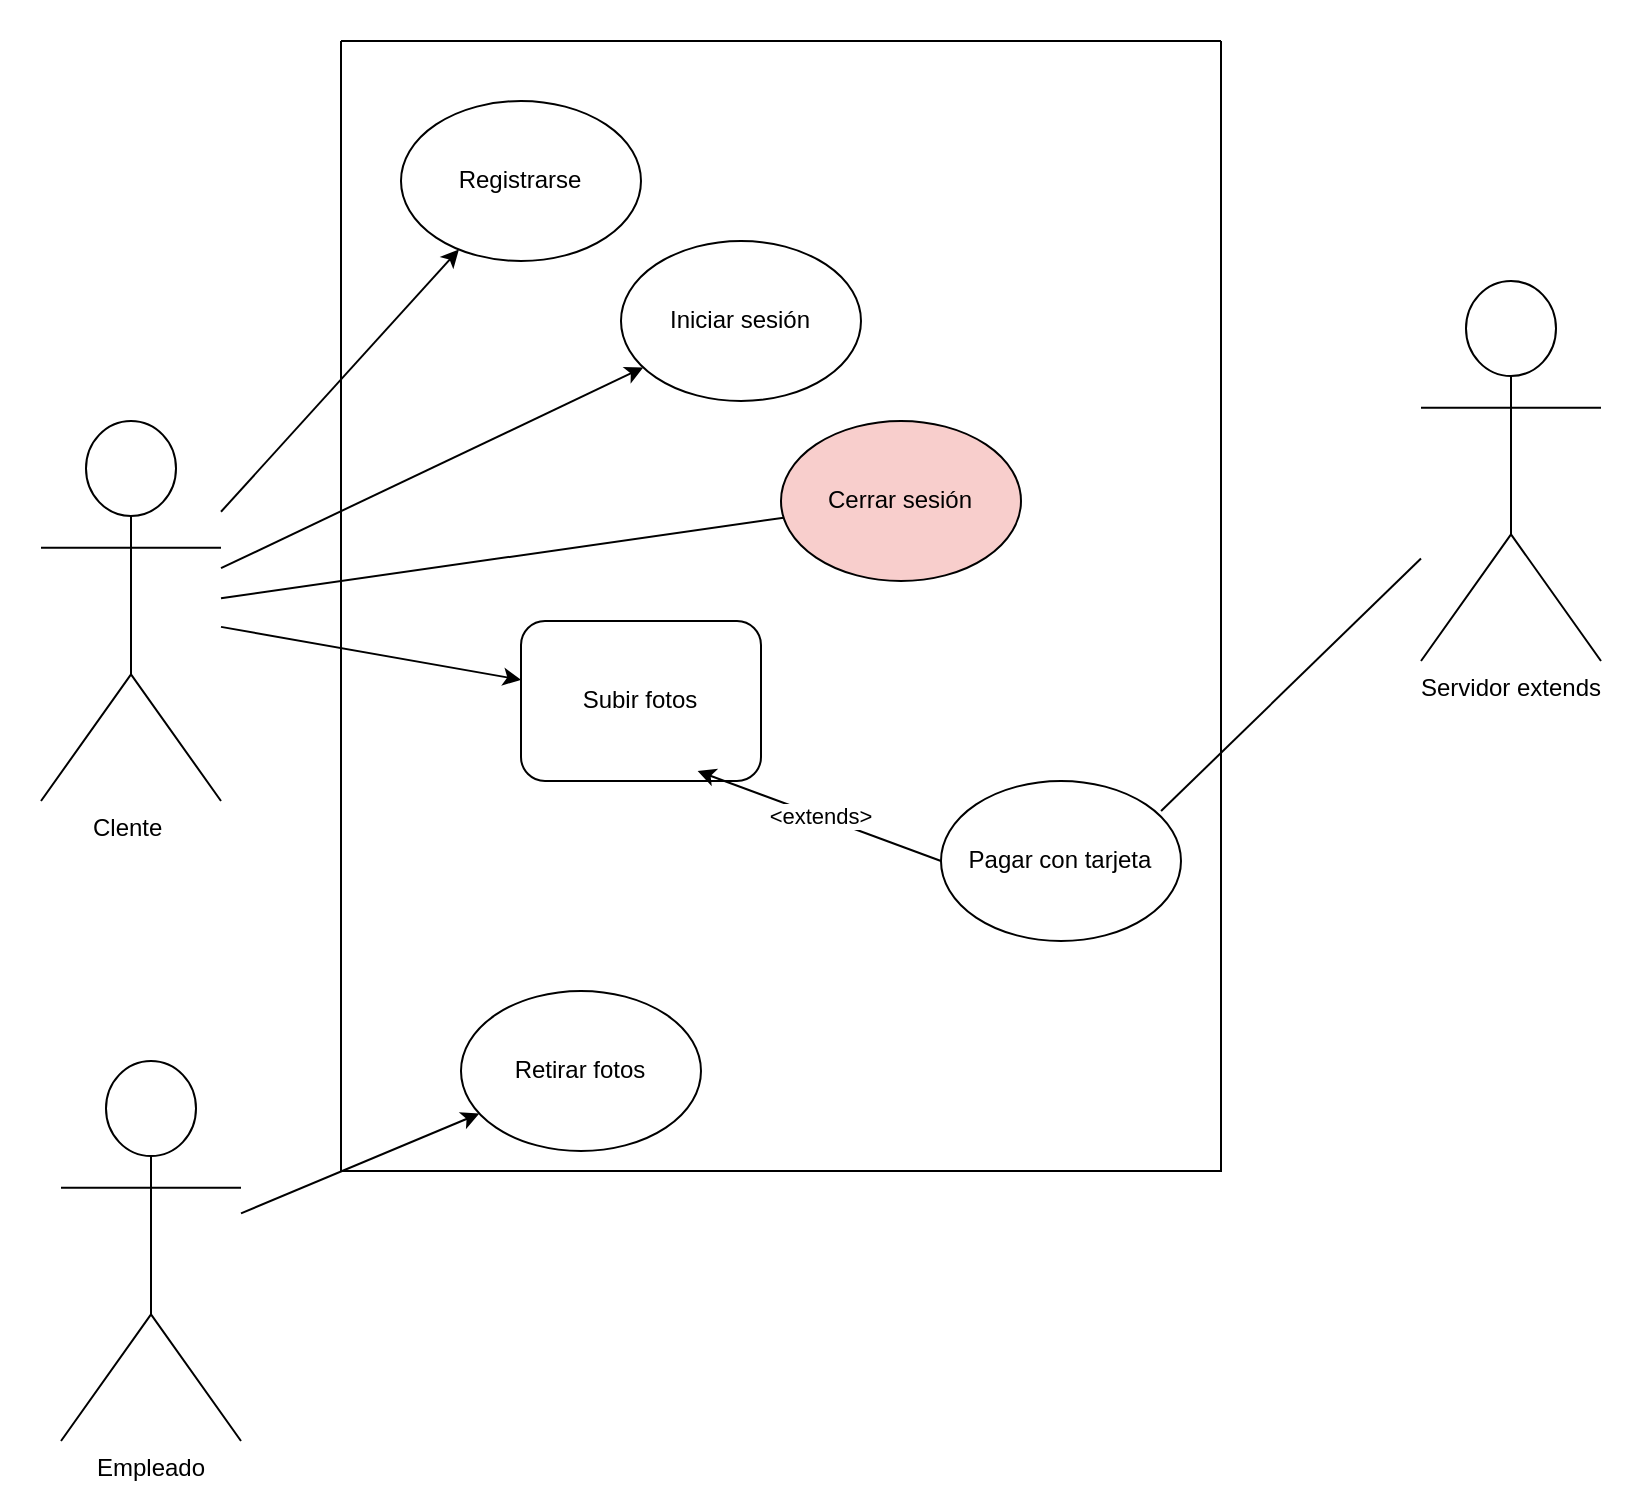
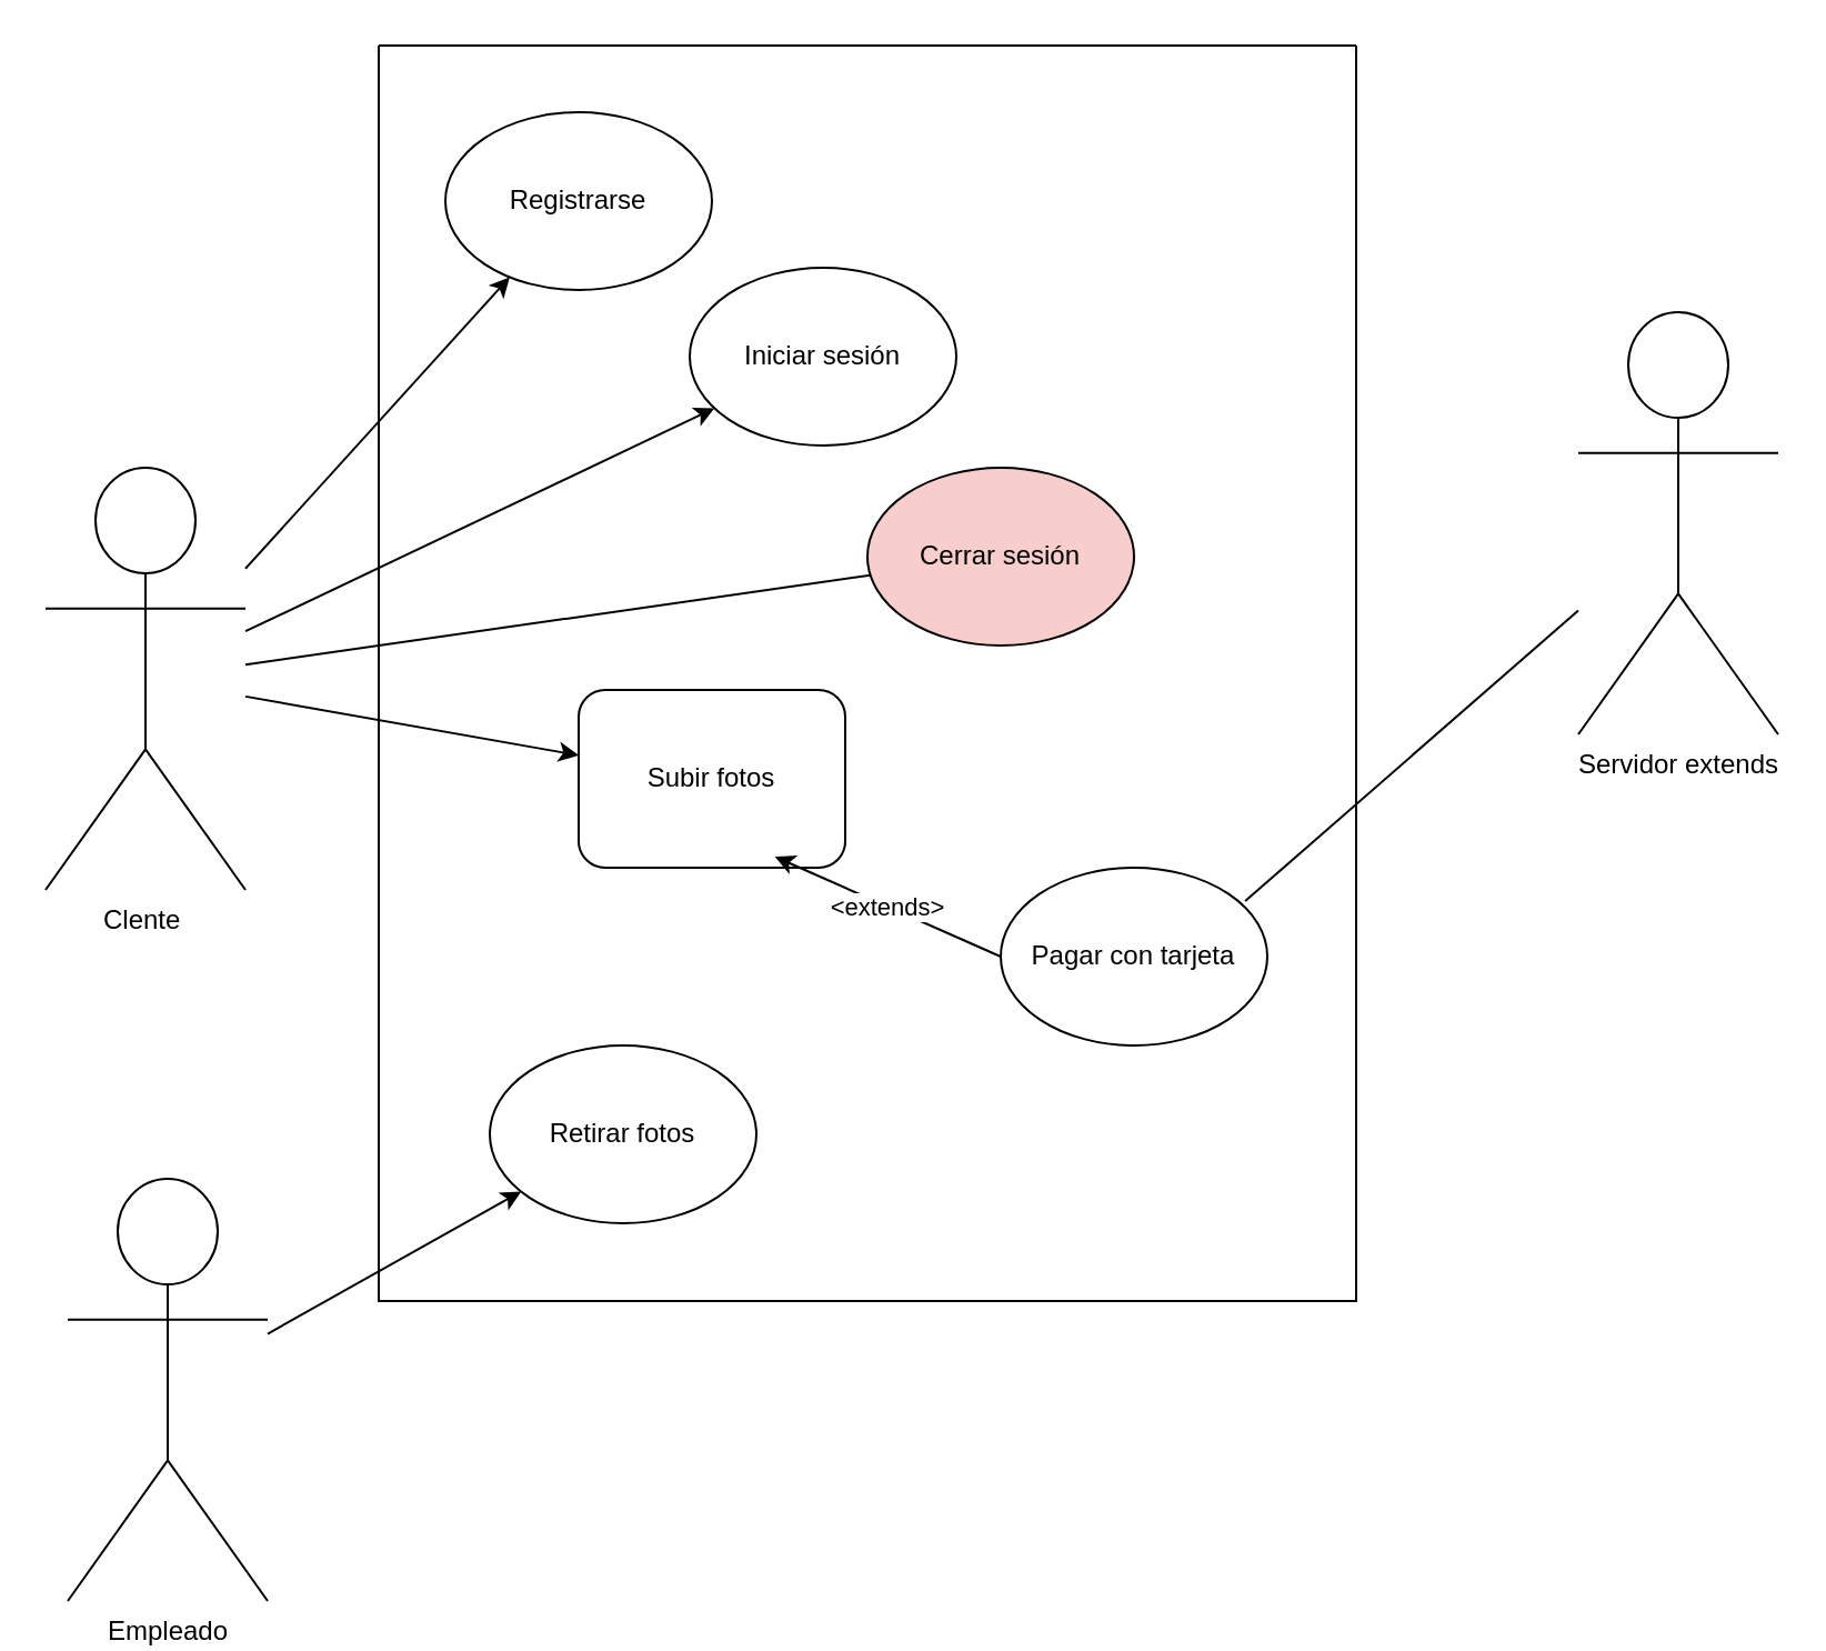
  <mxCell id="0" />
  <mxCell id="1" parent="0" />
  <mxCell id="2" value="" style="swimlane;startSize=0;" vertex="1" parent="1"><mxGeometry x="170" y="20" width="440" height="565" as="geometry" /></mxCell>
  <mxCell id="3" value="Subir fotos" style="whiteSpace=wrap;html=1;rounded=1;" vertex="1" parent="2"><mxGeometry x="90" y="290" width="120" height="80" as="geometry" /></mxCell>
- <mxCell id="4" value="Pagar con tarjeta" style="ellipse;whiteSpace=wrap;html=1;" vertex="1" parent="2"><mxGeometry x="300" y="370" width="120" height="80" as="geometry" /></mxCell>
- <mxCell id="5" value="Retirar fotos" style="ellipse;whiteSpace=wrap;html=1;" vertex="1" parent="2"><mxGeometry x="60" y="475" width="120" height="80" as="geometry" /></mxCell>
+ <mxCell id="4" value="Pagar con tarjeta" style="ellipse;whiteSpace=wrap;html=1;" vertex="1" parent="2"><mxGeometry x="280" y="370" width="120" height="80" as="geometry" /></mxCell>
+ <mxCell id="5" value="Retirar fotos" style="ellipse;whiteSpace=wrap;html=1;" vertex="1" parent="2"><mxGeometry x="50" y="450" width="120" height="80" as="geometry" /></mxCell>
  <mxCell id="6" value="" style="endArrow=classic;html=1;rounded=0;exitX=0;exitY=0.5;exitDx=0;exitDy=0;entryX=0.736;entryY=0.938;entryDx=0;entryDy=0;entryPerimeter=0;" edge="1" parent="2" source="4" target="3"><mxGeometry relative="1" as="geometry"><mxPoint x="180" y="225" as="sourcePoint" /><mxPoint x="280" y="225" as="targetPoint" /></mxGeometry></mxCell>
  <mxCell id="7" value="&amp;lt;extends&amp;gt;" style="edgeLabel;resizable=0;html=1;align=center;verticalAlign=middle;" connectable="0" vertex="1" parent="6"><mxGeometry relative="1" as="geometry" /></mxCell>
  <mxCell id="8" value="Registrarse" style="ellipse;whiteSpace=wrap;html=1;" vertex="1" parent="2"><mxGeometry x="30" y="30" width="120" height="80" as="geometry" /></mxCell>
  <mxCell id="9" value="Iniciar sesión" style="ellipse;whiteSpace=wrap;html=1;" vertex="1" parent="2"><mxGeometry x="140" y="100" width="120" height="80" as="geometry" /></mxCell>
  <mxCell id="10" value="Cerrar sesión" style="ellipse;whiteSpace=wrap;html=1;fillColor=#f8cecc;" vertex="1" parent="2"><mxGeometry x="220" y="190" width="120" height="80" as="geometry" /></mxCell>
  <mxCell id="11" value="Clente&amp;nbsp;" style="shape=umlActor;verticalLabelPosition=bottom;verticalAlign=top;html=1;outlineConnect=0;" vertex="1" parent="1"><mxGeometry x="20" y="210" width="90" height="190" as="geometry" /></mxCell>
  <mxCell id="12" value="Empleado" style="shape=umlActor;verticalLabelPosition=bottom;verticalAlign=top;html=1;outlineConnect=0;" vertex="1" parent="1"><mxGeometry x="30" y="530" width="90" height="190" as="geometry" /></mxCell>
  <mxCell id="13" value="Servidor extends" style="shape=umlActor;verticalLabelPosition=bottom;verticalAlign=top;html=1;outlineConnect=0;" vertex="1" parent="1"><mxGeometry x="710" y="140" width="90" height="190" as="geometry" /></mxCell>
  <mxCell id="14" value="" style="endArrow=none;html=1;rounded=0;exitX=0.917;exitY=0.188;exitDx=0;exitDy=0;exitPerimeter=0;" edge="1" parent="1" source="4" target="13"><mxGeometry width="50" height="50" relative="1" as="geometry"><mxPoint x="380" y="420" as="sourcePoint" /><mxPoint x="430" y="370" as="targetPoint" /></mxGeometry></mxCell>
  <mxCell id="15" value="" style="endArrow=classic;html=1;rounded=0;" edge="1" parent="1" source="11" target="3"><mxGeometry width="50" height="50" relative="1" as="geometry"><mxPoint x="420" y="430" as="sourcePoint" /><mxPoint x="470" y="380" as="targetPoint" /></mxGeometry></mxCell>
  <mxCell id="16" value="" style="endArrow=classic;html=1;rounded=0;" edge="1" parent="1" source="12" target="5"><mxGeometry width="50" height="50" relative="1" as="geometry"><mxPoint x="120" y="309.49" as="sourcePoint" /><mxPoint x="260.987" y="292.226" as="targetPoint" /></mxGeometry></mxCell>
  <mxCell id="17" value="" style="endArrow=none;html=1;rounded=0;" edge="1" parent="1" source="11" target="10"><mxGeometry width="50" height="50" relative="1" as="geometry"><mxPoint x="120" y="322.948" as="sourcePoint" /><mxPoint x="271.986" y="349.794" as="targetPoint" /></mxGeometry></mxCell>
  <mxCell id="18" value="" style="endArrow=classic;html=1;rounded=0;" edge="1" parent="1" source="11" target="9"><mxGeometry width="50" height="50" relative="1" as="geometry"><mxPoint x="120" y="308.554" as="sourcePoint" /><mxPoint x="401.293" y="268.259" as="targetPoint" /></mxGeometry></mxCell>
  <mxCell id="19" value="" style="endArrow=classic;html=1;rounded=0;" edge="1" parent="1" source="11" target="8"><mxGeometry width="50" height="50" relative="1" as="geometry"><mxPoint x="120" y="293.602" as="sourcePoint" /><mxPoint x="331.131" y="193.208" as="targetPoint" /></mxGeometry></mxCell>
